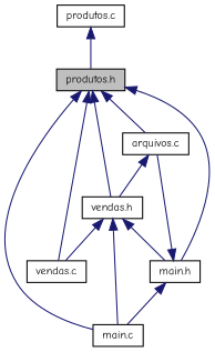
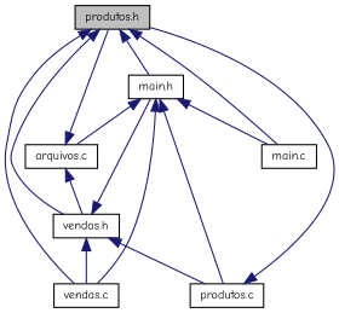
  digraph {
    fontname="Comic Neue"
    node [color=black fillcolor=white fontname="Comic Neue" fontsize=10 shape=record style=filled]
    edge [color=midnightblue dir=back fontname="Comic Neue" fontsize=10 labelfontname=Helvetica labelfontsize=10 style=solid]
    n1 [fillcolor=grey75 fontcolor=black height=0.2 label="produtos.h" width=0.4]
    n2 [height=0.2 label="arquivos.c" width=0.4]
    n3 [height=0.2 label="main.h" width=0.4]
    n4 [height=0.2 label="main.c" width=0.4]
    n5 [height=0.2 label="vendas.c" width=0.4]
    n6 [height=0.2 label="vendas.h" width=0.4]
    n7 [height=0.2 label="produtos.c" width=0.4]
-   n1 -> n2
+   n2 -> n1
    n1 -> n3
    n1 -> n4
    n1 -> n5
    n1 -> n6
    n2 -> n6
    n3 -> n2
    n3 -> n4
+   n3 -> n5
+   n3 -> n7
    n6 -> n3
-   n6 -> n4
+   n6 -> n7
    n6 -> n5
    n7 -> n1
  }
